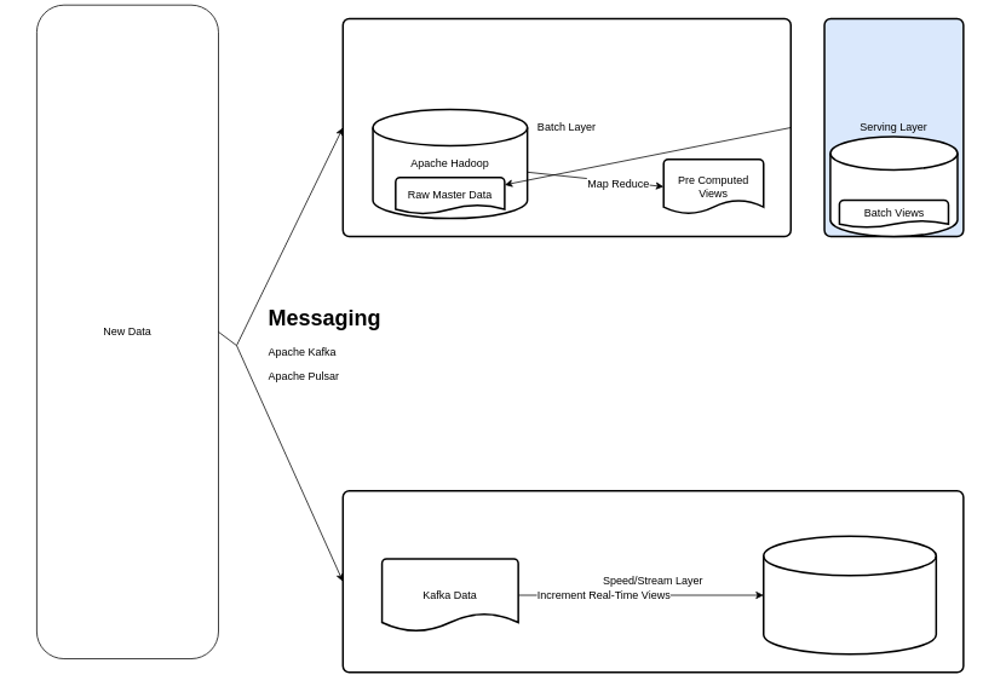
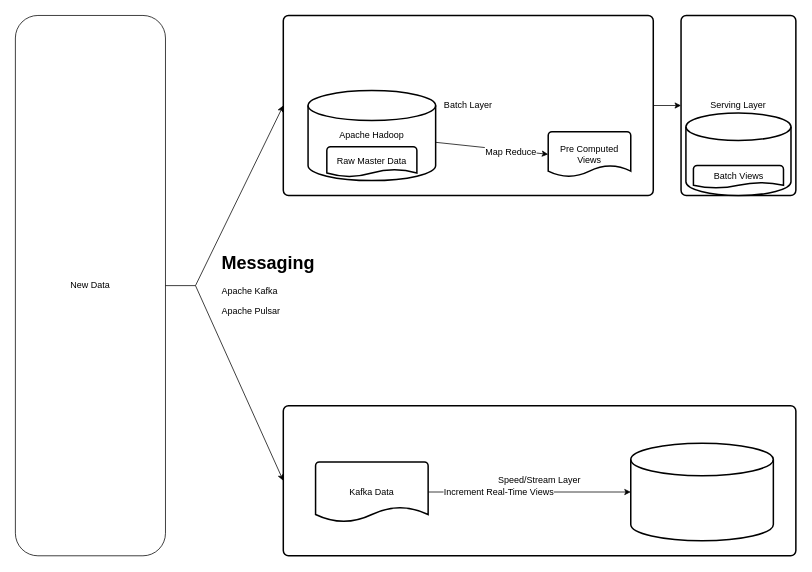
  <mxCell id="0" />
  <mxCell id="1" parent="0" />
- <mxCell id="2" value="&lt;div&gt;New Data&lt;/div&gt;" style="rounded=1;whiteSpace=wrap;html=1;" vertex="1" parent="1"><mxGeometry x="40" y="5" width="200" height="720" as="geometry" /></mxCell>
+ <mxCell id="2" value="&lt;div&gt;New Data&lt;/div&gt;" style="rounded=1;whiteSpace=wrap;html=1;" vertex="1" parent="1"><mxGeometry x="20" y="20" width="200" height="720" as="geometry" /></mxCell>
  <mxCell id="3" value="&lt;div&gt;Batch Layer&lt;/div&gt;" style="rounded=1;whiteSpace=wrap;html=1;absoluteArcSize=1;arcSize=14;strokeWidth=2;" vertex="1" parent="1"><mxGeometry x="377" y="20" width="493" height="240" as="geometry" /></mxCell>
  <mxCell id="4" value="Speed/Stream Layer" style="rounded=1;whiteSpace=wrap;html=1;absoluteArcSize=1;arcSize=14;strokeWidth=2;" vertex="1" parent="1"><mxGeometry x="377" y="540" width="683" height="200" as="geometry" /></mxCell>
  <mxCell id="5" value="Apache Hadoop" style="strokeWidth=2;html=1;shape=mxgraph.flowchart.database;whiteSpace=wrap;" vertex="1" parent="1"><mxGeometry x="410" y="120" width="170" height="120" as="geometry" /></mxCell>
  <mxCell id="6" value="" style="endArrow=classic;html=1;entryX=0;entryY=0.5;entryDx=0;entryDy=0;" edge="1" parent="1" target="3"><mxGeometry width="50" height="50" relative="1" as="geometry"><mxPoint x="260" y="380" as="sourcePoint" /><mxPoint x="200" y="140" as="targetPoint" /></mxGeometry></mxCell>
  <mxCell id="7" value="" style="endArrow=classic;html=1;entryX=0;entryY=0.5;entryDx=0;entryDy=0;" edge="1" parent="1" target="4"><mxGeometry width="50" height="50" relative="1" as="geometry"><mxPoint x="260" y="380" as="sourcePoint" /><mxPoint x="210" y="470" as="targetPoint" /></mxGeometry></mxCell>
  <mxCell id="8" value="" style="endArrow=none;html=1;exitX=1;exitY=0.5;exitDx=0;exitDy=0;" edge="1" parent="1" source="2"><mxGeometry width="50" height="50" relative="1" as="geometry"><mxPoint x="200" y="370" as="sourcePoint" /><mxPoint x="260" y="380" as="targetPoint" /></mxGeometry></mxCell>
  <mxCell id="9" value="&lt;h1&gt;Messaging &lt;br&gt;&lt;/h1&gt;&lt;p&gt;Apache Kafka&lt;/p&gt;&lt;p&gt;Apache Pulsar&lt;br&gt;&lt;/p&gt;" style="text;html=1;strokeColor=none;fillColor=none;spacing=5;spacingTop=-20;whiteSpace=wrap;overflow=hidden;rounded=0;" vertex="1" parent="1"><mxGeometry x="290" y="330" width="190" height="120" as="geometry" /></mxCell>
  <mxCell id="10" value="" style="endArrow=classic;html=1;entryX=0;entryY=0.5;entryDx=0;entryDy=0;entryPerimeter=0;" edge="1" parent="1" source="5" target="12"><mxGeometry width="50" height="50" relative="1" as="geometry"><mxPoint x="650" y="230" as="sourcePoint" /><mxPoint x="700" y="180" as="targetPoint" /></mxGeometry></mxCell>
  <mxCell id="11" value="Map Reduce" style="text;html=1;align=center;verticalAlign=middle;resizable=0;points=[];;labelBackgroundColor=#ffffff;" vertex="1" connectable="0" parent="10"><mxGeometry x="0.329" y="-2" relative="1" as="geometry"><mxPoint as="offset" /></mxGeometry></mxCell>
  <mxCell id="12" value="&lt;div&gt;Pre Computed Views&lt;/div&gt;" style="strokeWidth=2;html=1;shape=mxgraph.flowchart.document2;whiteSpace=wrap;size=0.25;" vertex="1" parent="1"><mxGeometry x="730" y="175" width="110" height="60" as="geometry" /></mxCell>
- <mxCell id="13" value="Serving Layer" style="rounded=1;whiteSpace=wrap;html=1;absoluteArcSize=1;arcSize=14;strokeWidth=2;fillColor=#dae8fc;" vertex="1" parent="1"><mxGeometry x="907" y="20" width="153" height="240" as="geometry" /></mxCell>
+ <mxCell id="13" value="Serving Layer" style="rounded=1;whiteSpace=wrap;html=1;absoluteArcSize=1;arcSize=14;strokeWidth=2;" vertex="1" parent="1"><mxGeometry x="907" y="20" width="153" height="240" as="geometry" /></mxCell>
  <mxCell id="14" value="" style="strokeWidth=2;html=1;shape=mxgraph.flowchart.database;whiteSpace=wrap;" vertex="1" parent="1"><mxGeometry x="913.5" y="150" width="140" height="110" as="geometry" /></mxCell>
  <mxCell id="15" value="Batch Views" style="strokeWidth=2;html=1;shape=mxgraph.flowchart.document2;whiteSpace=wrap;size=0.25;" vertex="1" parent="1"><mxGeometry x="923.5" y="220" width="120" height="30" as="geometry" /></mxCell>
  <mxCell id="16" value="&lt;div&gt;Raw Master Data&lt;/div&gt;" style="strokeWidth=2;html=1;shape=mxgraph.flowchart.document2;whiteSpace=wrap;size=0.25;" vertex="1" parent="1"><mxGeometry x="435" y="195" width="120" height="40" as="geometry" /></mxCell>
- <mxCell id="17" value="" style="endArrow=classic;html=1;exitX=1;exitY=0.5;exitDx=0;exitDy=0;" edge="1" parent="1" source="3" target="16"><mxGeometry width="50" height="50" relative="1" as="geometry"><mxPoint x="860" y="340" as="sourcePoint" /><mxPoint x="910" y="290" as="targetPoint" /></mxGeometry></mxCell>
+ <mxCell id="17" value="" style="endArrow=classic;html=1;exitX=1;exitY=0.5;exitDx=0;exitDy=0;entryX=0;entryY=0.5;entryDx=0;entryDy=0;" edge="1" parent="1" source="3" target="13"><mxGeometry width="50" height="50" relative="1" as="geometry"><mxPoint x="860" y="340" as="sourcePoint" /><mxPoint x="910" y="290" as="targetPoint" /></mxGeometry></mxCell>
  <mxCell id="18" value="Kafka Data" style="strokeWidth=2;html=1;shape=mxgraph.flowchart.document2;whiteSpace=wrap;size=0.25;" vertex="1" parent="1"><mxGeometry x="420" y="615" width="150" height="80" as="geometry" /></mxCell>
  <mxCell id="19" value="" style="strokeWidth=2;html=1;shape=mxgraph.flowchart.database;whiteSpace=wrap;" vertex="1" parent="1"><mxGeometry x="840" y="590" width="190" height="130" as="geometry" /></mxCell>
  <mxCell id="20" value="" style="endArrow=classic;html=1;exitX=1;exitY=0.5;exitDx=0;exitDy=0;exitPerimeter=0;entryX=0;entryY=0.5;entryDx=0;entryDy=0;entryPerimeter=0;" edge="1" parent="1" source="18" target="19"><mxGeometry width="50" height="50" relative="1" as="geometry"><mxPoint x="230" y="810" as="sourcePoint" /><mxPoint x="280" y="760" as="targetPoint" /></mxGeometry></mxCell>
  <mxCell id="21" value="Increment Real-Time Views" style="text;html=1;align=center;verticalAlign=middle;resizable=0;points=[];;labelBackgroundColor=#ffffff;" vertex="1" connectable="0" parent="20"><mxGeometry x="-0.311" relative="1" as="geometry"><mxPoint as="offset" /></mxGeometry></mxCell>
